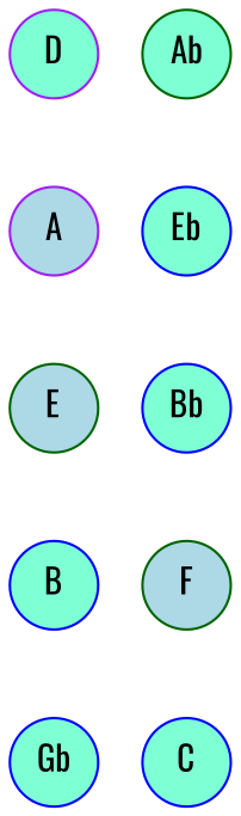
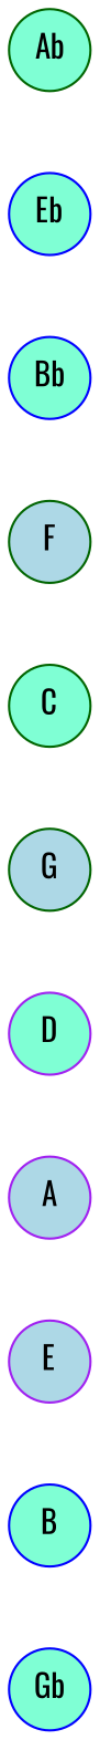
  graph {
    fontname=Oswald
    mindist=.1
    node [color=blue fillcolor=aquamarine fontname=Oswald margin=0 shape=circle style=filled]
    edge [fontname=Oswald style=invis]
-   E [color=darkgreen fillcolor=lightblue]
+   E [color=purple fillcolor=lightblue]
    B
    Gb
    Ab [color=darkgreen]
    Eb
    Bb
    F [color=darkgreen fillcolor=lightblue]
-   C
+   C [color=darkgreen]
+   G [color=darkgreen fillcolor=lightblue]
    D [color=purple]
    A [color=purple fillcolor=lightblue]
    subgraph sub_1 {
      E
      B
      Gb
      Ab
      Eb
      Bb
      F
      C
+     G
      D
      A
    }
    E -- B
    B -- Gb
    Ab -- Eb
    Eb -- Bb
    Bb -- F
    F -- C
+   C -- G
+   G -- D
    D -- A
    A -- E
  }
